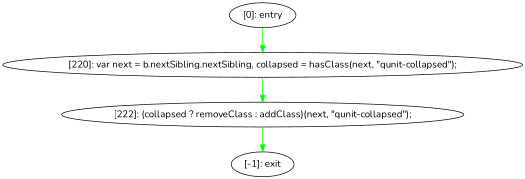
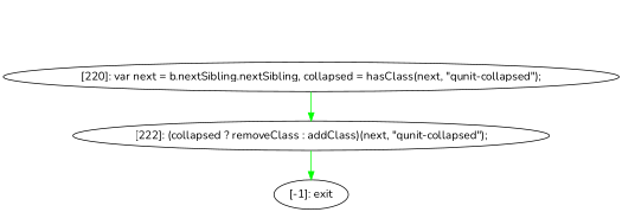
  digraph {
    fontname=Nunito
    node [fontname=Nunito]
    edge [color=green fontname=Nunito]
    n1 [label="[222]: (collapsed ? removeClass : addClass)(next, \"qunit-collapsed\");\n"]
    n2 [label="[-1]: exit"]
-   n3 [label="[0]: entry"]
    n4 [label="[220]: var next = b.nextSibling.nextSibling, collapsed = hasClass(next, \"qunit-collapsed\");\n"]
    n1 -> n2
-   n3 -> n4
    n4 -> n1
  }
